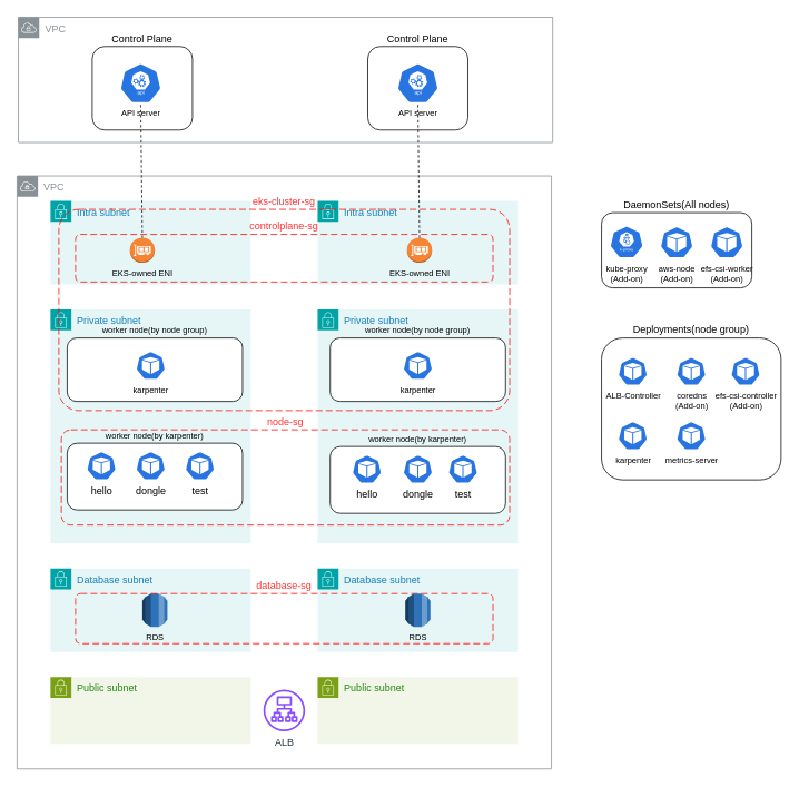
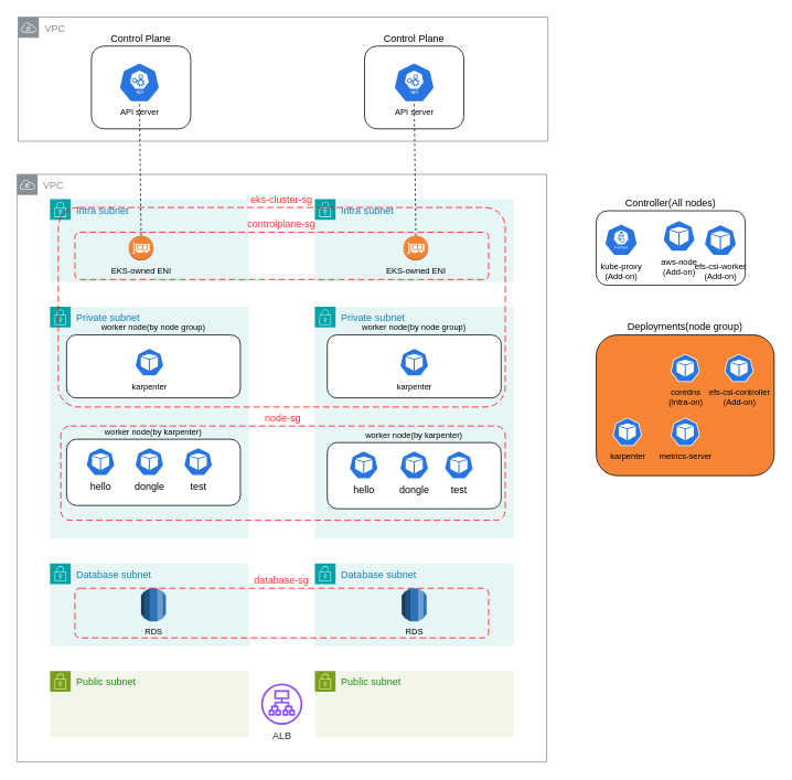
  <mxCell id="0" />
  <mxCell id="1" parent="0" />
  <mxCell id="2" value="VPC" style="sketch=0;outlineConnect=0;gradientColor=none;html=1;whiteSpace=wrap;fontSize=12;fontStyle=0;shape=mxgraph.aws4.group;grIcon=mxgraph.aws4.group_vpc;strokeColor=#879196;fillColor=none;verticalAlign=top;align=left;spacingLeft=30;fontColor=#879196;dashed=0;" vertex="1" parent="1"><mxGeometry x="20" y="210" width="640" height="710" as="geometry" /></mxCell>
  <mxCell id="3" value="Private subnet" style="points=[[0,0],[0.25,0],[0.5,0],[0.75,0],[1,0],[1,0.25],[1,0.5],[1,0.75],[1,1],[0.75,1],[0.5,1],[0.25,1],[0,1],[0,0.75],[0,0.5],[0,0.25]];outlineConnect=0;gradientColor=none;html=1;whiteSpace=wrap;fontSize=12;fontStyle=0;container=1;pointerEvents=0;collapsible=0;recursiveResize=0;shape=mxgraph.aws4.group;grIcon=mxgraph.aws4.group_security_group;grStroke=0;strokeColor=#00A4A6;fillColor=#E6F6F7;verticalAlign=top;align=left;spacingLeft=30;fontColor=#147EBA;dashed=0;" vertex="1" parent="1"><mxGeometry x="380" y="370" width="240" height="280" as="geometry" /></mxCell>
  <mxCell id="4" value="Private subnet" style="points=[[0,0],[0.25,0],[0.5,0],[0.75,0],[1,0],[1,0.25],[1,0.5],[1,0.75],[1,1],[0.75,1],[0.5,1],[0.25,1],[0,1],[0,0.75],[0,0.5],[0,0.25]];outlineConnect=0;gradientColor=none;html=1;whiteSpace=wrap;fontSize=12;fontStyle=0;container=1;pointerEvents=0;collapsible=0;recursiveResize=0;shape=mxgraph.aws4.group;grIcon=mxgraph.aws4.group_security_group;grStroke=0;strokeColor=#00A4A6;fillColor=#E6F6F7;verticalAlign=top;align=left;spacingLeft=30;fontColor=#147EBA;dashed=0;" vertex="1" parent="1"><mxGeometry x="60" y="370" width="240" height="280" as="geometry" /></mxCell>
  <mxCell id="5" value="worker node(by karpenter)" style="rounded=1;whiteSpace=wrap;html=1;fillColor=default;labelPosition=center;verticalLabelPosition=top;align=center;verticalAlign=bottom;fontSize=10;" vertex="1" parent="4"><mxGeometry x="20" y="160" width="210" height="80" as="geometry" /></mxCell>
  <mxCell id="6" value="Intra subnet" style="points=[[0,0],[0.25,0],[0.5,0],[0.75,0],[1,0],[1,0.25],[1,0.5],[1,0.75],[1,1],[0.75,1],[0.5,1],[0.25,1],[0,1],[0,0.75],[0,0.5],[0,0.25]];outlineConnect=0;gradientColor=none;html=1;whiteSpace=wrap;fontSize=12;fontStyle=0;container=1;pointerEvents=0;collapsible=0;recursiveResize=0;shape=mxgraph.aws4.group;grIcon=mxgraph.aws4.group_security_group;grStroke=0;strokeColor=#00A4A6;fillColor=#E6F6F7;verticalAlign=top;align=left;spacingLeft=30;fontColor=#147EBA;dashed=0;" vertex="1" parent="1"><mxGeometry x="380" y="240" width="240" height="100" as="geometry" /></mxCell>
  <mxCell id="7" value="EKS-owned ENI" style="outlineConnect=0;dashed=0;verticalLabelPosition=bottom;verticalAlign=top;align=center;html=1;shape=mxgraph.aws3.elastic_network_interface;fillColor=#F58534;gradientColor=none;fontSize=10;" vertex="1" parent="6"><mxGeometry x="107" y="44" width="30" height="30" as="geometry" /></mxCell>
  <mxCell id="8" value="Intra subnet" style="points=[[0,0],[0.25,0],[0.5,0],[0.75,0],[1,0],[1,0.25],[1,0.5],[1,0.75],[1,1],[0.75,1],[0.5,1],[0.25,1],[0,1],[0,0.75],[0,0.5],[0,0.25]];outlineConnect=0;gradientColor=none;html=1;whiteSpace=wrap;fontSize=12;fontStyle=0;container=1;pointerEvents=0;collapsible=0;recursiveResize=0;shape=mxgraph.aws4.group;grIcon=mxgraph.aws4.group_security_group;grStroke=0;strokeColor=#00A4A6;fillColor=#E6F6F7;verticalAlign=top;align=left;spacingLeft=30;fontColor=#147EBA;dashed=0;" vertex="1" parent="1"><mxGeometry x="60" y="240" width="240" height="100" as="geometry" /></mxCell>
  <mxCell id="9" value="EKS-owned ENI" style="outlineConnect=0;dashed=0;verticalLabelPosition=bottom;verticalAlign=top;align=center;html=1;shape=mxgraph.aws3.elastic_network_interface;fillColor=#F58534;gradientColor=none;fontSize=10;" vertex="1" parent="8"><mxGeometry x="95" y="44" width="30" height="30" as="geometry" /></mxCell>
  <mxCell id="10" value="eks-cluster-sg" style="rounded=1;arcSize=10;dashed=1;strokeColor=#ff0000;fillColor=none;gradientColor=none;dashPattern=8 4;strokeWidth=1;verticalAlign=bottom;labelPosition=center;verticalLabelPosition=top;align=center;fontColor=#FF3333;" vertex="1" parent="1"><mxGeometry x="70" y="250" width="540" height="241" as="geometry" /></mxCell>
  <mxCell id="11" value="controlplane-sg" style="rounded=1;arcSize=10;dashed=1;strokeColor=#ff0000;fillColor=none;gradientColor=none;dashPattern=8 4;strokeWidth=1;verticalAlign=bottom;labelPosition=center;verticalLabelPosition=top;align=center;fontColor=#FF3333;" vertex="1" parent="1"><mxGeometry x="90" y="280" width="500" height="57" as="geometry" /></mxCell>
  <mxCell id="12" value="Database subnet" style="points=[[0,0],[0.25,0],[0.5,0],[0.75,0],[1,0],[1,0.25],[1,0.5],[1,0.75],[1,1],[0.75,1],[0.5,1],[0.25,1],[0,1],[0,0.75],[0,0.5],[0,0.25]];outlineConnect=0;gradientColor=none;html=1;whiteSpace=wrap;fontSize=12;fontStyle=0;container=1;pointerEvents=0;collapsible=0;recursiveResize=0;shape=mxgraph.aws4.group;grIcon=mxgraph.aws4.group_security_group;grStroke=0;strokeColor=#00A4A6;fillColor=#E6F6F7;verticalAlign=top;align=left;spacingLeft=30;fontColor=#147EBA;dashed=0;" vertex="1" parent="1"><mxGeometry x="60" y="680" width="240" height="100" as="geometry" /></mxCell>
  <mxCell id="13" value="RDS" style="outlineConnect=0;dashed=0;verticalLabelPosition=bottom;verticalAlign=top;align=center;html=1;shape=mxgraph.aws3.rds;fillColor=#2E73B8;gradientColor=none;fontSize=10;" vertex="1" parent="12"><mxGeometry x="110" y="30" width="30" height="40" as="geometry" /></mxCell>
- <mxCell id="14" value="Deployments(node group)" style="rounded=1;whiteSpace=wrap;html=1;labelPosition=center;verticalLabelPosition=top;align=center;verticalAlign=bottom;" vertex="1" parent="1"><mxGeometry x="720" y="404" width="215" height="170" as="geometry" /></mxCell>
- <mxCell id="15" value="DaemonSets(All nodes)" style="rounded=1;whiteSpace=wrap;html=1;labelPosition=center;verticalLabelPosition=top;align=center;verticalAlign=bottom;" vertex="1" parent="1"><mxGeometry x="720" y="254" width="180" height="90" as="geometry" /></mxCell>
+ <mxCell id="14" value="Deployments(node group)" style="rounded=1;whiteSpace=wrap;html=1;labelPosition=center;verticalLabelPosition=top;align=center;verticalAlign=bottom;fillColor=#f58534;" vertex="1" parent="1"><mxGeometry x="720" y="404" width="215" height="170" as="geometry" /></mxCell>
+ <mxCell id="15" value="Controller(All nodes)" style="rounded=1;whiteSpace=wrap;html=1;labelPosition=center;verticalLabelPosition=top;align=center;verticalAlign=bottom;" vertex="1" parent="1"><mxGeometry x="720" y="254" width="180" height="90" as="geometry" /></mxCell>
  <mxCell id="16" value="VPC" style="sketch=0;outlineConnect=0;gradientColor=none;html=1;whiteSpace=wrap;fontSize=12;fontStyle=0;shape=mxgraph.aws4.group;grIcon=mxgraph.aws4.group_vpc;strokeColor=#879196;fillColor=none;verticalAlign=top;align=left;spacingLeft=30;fontColor=#879196;dashed=0;" vertex="1" parent="1"><mxGeometry x="21.5" y="20" width="640" height="150" as="geometry" /></mxCell>
  <mxCell id="17" value="Control Plane" style="rounded=1;whiteSpace=wrap;html=1;fillColor=default;labelPosition=center;verticalLabelPosition=top;align=center;verticalAlign=bottom;" vertex="1" parent="1"><mxGeometry x="440" y="55" width="120" height="100" as="geometry" /></mxCell>
  <mxCell id="18" value="Control Plane" style="rounded=1;whiteSpace=wrap;html=1;fillColor=default;labelPosition=center;verticalLabelPosition=top;align=center;verticalAlign=bottom;" vertex="1" parent="1"><mxGeometry x="110" y="55" width="120" height="100" as="geometry" /></mxCell>
  <mxCell id="19" value="API server" style="sketch=0;html=1;dashed=0;whitespace=wrap;fillColor=#2875E2;strokeColor=#ffffff;points=[[0.005,0.63,0],[0.1,0.2,0],[0.9,0.2,0],[0.5,0,0],[0.995,0.63,0],[0.72,0.99,0],[0.5,1,0],[0.28,0.99,0]];verticalLabelPosition=bottom;align=center;verticalAlign=top;shape=mxgraph.kubernetes.icon;prIcon=api;fontSize=10;" vertex="1" parent="1"><mxGeometry x="143" y="75" width="50" height="48" as="geometry" /></mxCell>
  <mxCell id="20" value="API server" style="sketch=0;html=1;dashed=0;whitespace=wrap;fillColor=#2875E2;strokeColor=#ffffff;points=[[0.005,0.63,0],[0.1,0.2,0],[0.9,0.2,0],[0.5,0,0],[0.995,0.63,0],[0.72,0.99,0],[0.5,1,0],[0.28,0.99,0]];verticalLabelPosition=bottom;align=center;verticalAlign=top;shape=mxgraph.kubernetes.icon;prIcon=api;fontSize=10;" vertex="1" parent="1"><mxGeometry x="475" y="75" width="50" height="48" as="geometry" /></mxCell>
  <mxCell id="21" value="Public subnet" style="points=[[0,0],[0.25,0],[0.5,0],[0.75,0],[1,0],[1,0.25],[1,0.5],[1,0.75],[1,1],[0.75,1],[0.5,1],[0.25,1],[0,1],[0,0.75],[0,0.5],[0,0.25]];outlineConnect=0;gradientColor=none;html=1;whiteSpace=wrap;fontSize=12;fontStyle=0;container=1;pointerEvents=0;collapsible=0;recursiveResize=0;shape=mxgraph.aws4.group;grIcon=mxgraph.aws4.group_security_group;grStroke=0;strokeColor=#7AA116;fillColor=#F2F6E8;verticalAlign=top;align=left;spacingLeft=30;fontColor=#248814;dashed=0;" vertex="1" parent="1"><mxGeometry x="60" y="810" width="240" height="80" as="geometry" /></mxCell>
  <mxCell id="22" value="Public subnet" style="points=[[0,0],[0.25,0],[0.5,0],[0.75,0],[1,0],[1,0.25],[1,0.5],[1,0.75],[1,1],[0.75,1],[0.5,1],[0.25,1],[0,1],[0,0.75],[0,0.5],[0,0.25]];outlineConnect=0;gradientColor=none;html=1;whiteSpace=wrap;fontSize=12;fontStyle=0;container=1;pointerEvents=0;collapsible=0;recursiveResize=0;shape=mxgraph.aws4.group;grIcon=mxgraph.aws4.group_security_group;grStroke=0;strokeColor=#7AA116;fillColor=#F2F6E8;verticalAlign=top;align=left;spacingLeft=30;fontColor=#248814;dashed=0;" vertex="1" parent="1"><mxGeometry x="380" y="810" width="240" height="80" as="geometry" /></mxCell>
  <mxCell id="23" value="Database subnet" style="points=[[0,0],[0.25,0],[0.5,0],[0.75,0],[1,0],[1,0.25],[1,0.5],[1,0.75],[1,1],[0.75,1],[0.5,1],[0.25,1],[0,1],[0,0.75],[0,0.5],[0,0.25]];outlineConnect=0;gradientColor=none;html=1;whiteSpace=wrap;fontSize=12;fontStyle=0;container=1;pointerEvents=0;collapsible=0;recursiveResize=0;shape=mxgraph.aws4.group;grIcon=mxgraph.aws4.group_security_group;grStroke=0;strokeColor=#00A4A6;fillColor=#E6F6F7;verticalAlign=top;align=left;spacingLeft=30;fontColor=#147EBA;dashed=0;" vertex="1" parent="1"><mxGeometry x="380" y="680" width="240" height="100" as="geometry" /></mxCell>
  <mxCell id="24" value="database-sg" style="rounded=1;arcSize=10;dashed=1;strokeColor=#ff0000;fillColor=none;gradientColor=none;dashPattern=8 4;strokeWidth=1;verticalAlign=bottom;labelPosition=center;verticalLabelPosition=top;align=center;fontColor=#FF3333;" vertex="1" parent="23"><mxGeometry x="-290" y="30" width="500" height="60" as="geometry" /></mxCell>
  <mxCell id="25" value="worker node(by node group)" style="rounded=1;whiteSpace=wrap;html=1;fillColor=default;labelPosition=center;verticalLabelPosition=top;align=center;verticalAlign=bottom;fontSize=10;" vertex="1" parent="1"><mxGeometry x="80" y="404" width="210" height="76" as="geometry" /></mxCell>
  <mxCell id="26" value="worker node(by node group)" style="rounded=1;whiteSpace=wrap;html=1;fillColor=default;labelPosition=center;verticalLabelPosition=top;align=center;verticalAlign=bottom;fontSize=10;" vertex="1" parent="1"><mxGeometry x="395" y="404" width="210" height="76" as="geometry" /></mxCell>
- <mxCell id="27" value="ALB-Controller" style="sketch=0;html=1;dashed=0;whitespace=wrap;fillColor=#2875E2;strokeColor=#ffffff;points=[[0.005,0.63,0],[0.1,0.2,0],[0.9,0.2,0],[0.5,0,0],[0.995,0.63,0],[0.72,0.99,0],[0.5,1,0],[0.28,0.99,0]];verticalLabelPosition=bottom;align=center;verticalAlign=top;shape=mxgraph.kubernetes.icon;prIcon=pod;fontSize=10;" vertex="1" parent="1"><mxGeometry x="735" y="427" width="45" height="34" as="geometry" /></mxCell>
  <mxCell id="28" value="kube-proxy&lt;br&gt;(Add-on)" style="sketch=0;html=1;dashed=0;whitespace=wrap;fillColor=#2875E2;strokeColor=#ffffff;points=[[0.005,0.63,0],[0.1,0.2,0],[0.9,0.2,0],[0.5,0,0],[0.995,0.63,0],[0.72,0.99,0],[0.5,1,0],[0.28,0.99,0]];verticalLabelPosition=bottom;align=center;verticalAlign=top;shape=mxgraph.kubernetes.icon;prIcon=k_proxy;fontSize=10;" vertex="1" parent="1"><mxGeometry x="730" y="269.5" width="40" height="39" as="geometry" /></mxCell>
  <mxCell id="29" value="efs-csi-worker&lt;br&gt;(Add-on)" style="sketch=0;html=1;dashed=0;whitespace=wrap;fillColor=#2875E2;strokeColor=#ffffff;points=[[0.005,0.63,0],[0.1,0.2,0],[0.9,0.2,0],[0.5,0,0],[0.995,0.63,0],[0.72,0.99,0],[0.5,1,0],[0.28,0.99,0]];verticalLabelPosition=bottom;align=center;verticalAlign=top;shape=mxgraph.kubernetes.icon;prIcon=pod;fontSize=10;" vertex="1" parent="1"><mxGeometry x="850" y="270.5" width="40" height="38" as="geometry" /></mxCell>
- <mxCell id="30" value="aws-node&lt;br&gt;(Add-on)" style="sketch=0;html=1;dashed=0;whitespace=wrap;fillColor=#2875E2;strokeColor=#ffffff;points=[[0.005,0.63,0],[0.1,0.2,0],[0.9,0.2,0],[0.5,0,0],[0.995,0.63,0],[0.72,0.99,0],[0.5,1,0],[0.28,0.99,0]];verticalLabelPosition=bottom;align=center;verticalAlign=top;shape=mxgraph.kubernetes.icon;prIcon=pod;fontSize=10;" vertex="1" parent="1"><mxGeometry x="790" y="270.5" width="40" height="38" as="geometry" /></mxCell>
- <mxCell id="31" value="coredns&lt;br&gt;(Add-on)" style="sketch=0;html=1;dashed=0;whitespace=wrap;fillColor=#2875E2;strokeColor=#ffffff;points=[[0.005,0.63,0],[0.1,0.2,0],[0.9,0.2,0],[0.5,0,0],[0.995,0.63,0],[0.72,0.99,0],[0.5,1,0],[0.28,0.99,0]];verticalLabelPosition=bottom;align=center;verticalAlign=top;shape=mxgraph.kubernetes.icon;prIcon=pod;fontSize=10;" vertex="1" parent="1"><mxGeometry x="805" y="427" width="45" height="34" as="geometry" /></mxCell>
+ <mxCell id="30" value="aws-node&lt;br&gt;(Add-on)" style="sketch=0;html=1;dashed=0;whitespace=wrap;fillColor=#2875E2;strokeColor=#ffffff;points=[[0.005,0.63,0],[0.1,0.2,0],[0.9,0.2,0],[0.5,0,0],[0.995,0.63,0],[0.72,0.99,0],[0.5,1,0],[0.28,0.99,0]];verticalLabelPosition=bottom;align=center;verticalAlign=top;shape=mxgraph.kubernetes.icon;prIcon=pod;fontSize=10;" vertex="1" parent="1"><mxGeometry x="800" y="265.5" width="40" height="38" as="geometry" /></mxCell>
+ <mxCell id="31" value="coredns&lt;br&gt;(Intra-on)" style="sketch=0;html=1;dashed=0;whitespace=wrap;fillColor=#2875E2;strokeColor=#ffffff;points=[[0.005,0.63,0],[0.1,0.2,0],[0.9,0.2,0],[0.5,0,0],[0.995,0.63,0],[0.72,0.99,0],[0.5,1,0],[0.28,0.99,0]];verticalLabelPosition=bottom;align=center;verticalAlign=top;shape=mxgraph.kubernetes.icon;prIcon=pod;fontSize=10;" vertex="1" parent="1"><mxGeometry x="805" y="427" width="45" height="34" as="geometry" /></mxCell>
  <mxCell id="32" value="efs-csi-controller&lt;br&gt;(Add-on)" style="sketch=0;html=1;dashed=0;whitespace=wrap;fillColor=#2875E2;strokeColor=#ffffff;points=[[0.005,0.63,0],[0.1,0.2,0],[0.9,0.2,0],[0.5,0,0],[0.995,0.63,0],[0.72,0.99,0],[0.5,1,0],[0.28,0.99,0]];verticalLabelPosition=bottom;align=center;verticalAlign=top;shape=mxgraph.kubernetes.icon;prIcon=pod;fontSize=10;" vertex="1" parent="1"><mxGeometry x="870" y="427" width="45" height="34" as="geometry" /></mxCell>
  <mxCell id="33" value="karpenter" style="sketch=0;html=1;dashed=0;whitespace=wrap;fillColor=#2875E2;strokeColor=#ffffff;points=[[0.005,0.63,0],[0.1,0.2,0],[0.9,0.2,0],[0.5,0,0],[0.995,0.63,0],[0.72,0.99,0],[0.5,1,0],[0.28,0.99,0]];verticalLabelPosition=bottom;align=center;verticalAlign=top;shape=mxgraph.kubernetes.icon;prIcon=pod;fontSize=10;" vertex="1" parent="1"><mxGeometry x="735" y="504" width="45" height="34" as="geometry" /></mxCell>
  <mxCell id="34" value="metrics-server" style="sketch=0;html=1;dashed=0;whitespace=wrap;fillColor=#2875E2;strokeColor=#ffffff;points=[[0.005,0.63,0],[0.1,0.2,0],[0.9,0.2,0],[0.5,0,0],[0.995,0.63,0],[0.72,0.99,0],[0.5,1,0],[0.28,0.99,0]];verticalLabelPosition=bottom;align=center;verticalAlign=top;shape=mxgraph.kubernetes.icon;prIcon=pod;fontSize=10;" vertex="1" parent="1"><mxGeometry x="805" y="504" width="45" height="34" as="geometry" /></mxCell>
  <mxCell id="35" value="karpenter" style="sketch=0;html=1;dashed=0;whitespace=wrap;fillColor=#2875E2;strokeColor=#ffffff;points=[[0.005,0.63,0],[0.1,0.2,0],[0.9,0.2,0],[0.5,0,0],[0.995,0.63,0],[0.72,0.99,0],[0.5,1,0],[0.28,0.99,0]];verticalLabelPosition=bottom;align=center;verticalAlign=top;shape=mxgraph.kubernetes.icon;prIcon=pod;fontSize=10;" vertex="1" parent="1"><mxGeometry x="157.5" y="420" width="45" height="34" as="geometry" /></mxCell>
  <mxCell id="36" value="karpenter" style="sketch=0;html=1;dashed=0;whitespace=wrap;fillColor=#2875E2;strokeColor=#ffffff;points=[[0.005,0.63,0],[0.1,0.2,0],[0.9,0.2,0],[0.5,0,0],[0.995,0.63,0],[0.72,0.99,0],[0.5,1,0],[0.28,0.99,0]];verticalLabelPosition=bottom;align=center;verticalAlign=top;shape=mxgraph.kubernetes.icon;prIcon=pod;fontSize=10;" vertex="1" parent="1"><mxGeometry x="477.5" y="420" width="45" height="34" as="geometry" /></mxCell>
  <mxCell id="37" value="ALB" style="sketch=0;outlineConnect=0;fontColor=#232F3E;gradientColor=none;fillColor=#8C4FFF;strokeColor=none;dashed=0;verticalLabelPosition=bottom;verticalAlign=top;align=center;html=1;fontSize=12;fontStyle=0;aspect=fixed;pointerEvents=1;shape=mxgraph.aws4.application_load_balancer;" vertex="1" parent="1"><mxGeometry x="315" y="825" width="50" height="50" as="geometry" /></mxCell>
  <mxCell id="38" value="worker node(by karpenter)" style="rounded=1;whiteSpace=wrap;html=1;fillColor=default;labelPosition=center;verticalLabelPosition=top;align=center;verticalAlign=bottom;fontSize=10;" vertex="1" parent="1"><mxGeometry x="395" y="534" width="210" height="80" as="geometry" /></mxCell>
  <mxCell id="39" value="" style="endArrow=none;dashed=1;html=1;rounded=0;entryX=0.5;entryY=1;entryDx=0;entryDy=0;entryPerimeter=0;exitX=0.5;exitY=0;exitDx=0;exitDy=0;exitPerimeter=0;" edge="1" parent="1" source="9" target="19"><mxGeometry width="50" height="50" relative="1" as="geometry"><mxPoint x="165" y="278" as="sourcePoint" /><mxPoint x="580" y="80" as="targetPoint" /></mxGeometry></mxCell>
  <mxCell id="40" value="" style="endArrow=none;dashed=1;html=1;rounded=0;exitX=0.5;exitY=0;exitDx=0;exitDy=0;exitPerimeter=0;entryX=0.5;entryY=1;entryDx=0;entryDy=0;entryPerimeter=0;" edge="1" parent="1" source="7" target="20"><mxGeometry width="50" height="50" relative="1" as="geometry"><mxPoint x="530" y="130" as="sourcePoint" /><mxPoint x="580" y="80" as="targetPoint" /></mxGeometry></mxCell>
  <mxCell id="41" value="RDS" style="outlineConnect=0;dashed=0;verticalLabelPosition=bottom;verticalAlign=top;align=center;html=1;shape=mxgraph.aws3.rds;fillColor=#2E73B8;gradientColor=none;fontSize=10;" vertex="1" parent="1"><mxGeometry x="485" y="710" width="30" height="40" as="geometry" /></mxCell>
  <mxCell id="42" value="hello" style="sketch=0;html=1;dashed=0;whitespace=wrap;fillColor=#2875E2;strokeColor=#ffffff;points=[[0.005,0.63,0],[0.1,0.2,0],[0.9,0.2,0],[0.5,0,0],[0.995,0.63,0],[0.72,0.99,0],[0.5,1,0],[0.28,0.99,0]];verticalLabelPosition=bottom;align=center;verticalAlign=top;shape=mxgraph.kubernetes.icon;prIcon=pod" vertex="1" parent="1"><mxGeometry x="102" y="540" width="38" height="34" as="geometry" /></mxCell>
  <mxCell id="43" value="hello" style="sketch=0;html=1;dashed=0;whitespace=wrap;fillColor=#2875E2;strokeColor=#ffffff;points=[[0.005,0.63,0],[0.1,0.2,0],[0.9,0.2,0],[0.5,0,0],[0.995,0.63,0],[0.72,0.99,0],[0.5,1,0],[0.28,0.99,0]];verticalLabelPosition=bottom;align=center;verticalAlign=top;shape=mxgraph.kubernetes.icon;prIcon=pod" vertex="1" parent="1"><mxGeometry x="420" y="544" width="38" height="34" as="geometry" /></mxCell>
  <mxCell id="44" value="dongle" style="sketch=0;html=1;dashed=0;whitespace=wrap;fillColor=#2875E2;strokeColor=#ffffff;points=[[0.005,0.63,0],[0.1,0.2,0],[0.9,0.2,0],[0.5,0,0],[0.995,0.63,0],[0.72,0.99,0],[0.5,1,0],[0.28,0.99,0]];verticalLabelPosition=bottom;align=center;verticalAlign=top;shape=mxgraph.kubernetes.icon;prIcon=pod" vertex="1" parent="1"><mxGeometry x="161" y="540" width="38" height="34" as="geometry" /></mxCell>
  <mxCell id="45" value="dongle" style="sketch=0;html=1;dashed=0;whitespace=wrap;fillColor=#2875E2;strokeColor=#ffffff;points=[[0.005,0.63,0],[0.1,0.2,0],[0.9,0.2,0],[0.5,0,0],[0.995,0.63,0],[0.72,0.99,0],[0.5,1,0],[0.28,0.99,0]];verticalLabelPosition=bottom;align=center;verticalAlign=top;shape=mxgraph.kubernetes.icon;prIcon=pod" vertex="1" parent="1"><mxGeometry x="481" y="544" width="38" height="34" as="geometry" /></mxCell>
  <mxCell id="46" value="test" style="sketch=0;html=1;dashed=0;whitespace=wrap;fillColor=#2875E2;strokeColor=#ffffff;points=[[0.005,0.63,0],[0.1,0.2,0],[0.9,0.2,0],[0.5,0,0],[0.995,0.63,0],[0.72,0.99,0],[0.5,1,0],[0.28,0.99,0]];verticalLabelPosition=bottom;align=center;verticalAlign=top;shape=mxgraph.kubernetes.icon;prIcon=pod" vertex="1" parent="1"><mxGeometry x="220" y="540" width="38" height="34" as="geometry" /></mxCell>
  <mxCell id="47" value="test" style="sketch=0;html=1;dashed=0;whitespace=wrap;fillColor=#2875E2;strokeColor=#ffffff;points=[[0.005,0.63,0],[0.1,0.2,0],[0.9,0.2,0],[0.5,0,0],[0.995,0.63,0],[0.72,0.99,0],[0.5,1,0],[0.28,0.99,0]];verticalLabelPosition=bottom;align=center;verticalAlign=top;shape=mxgraph.kubernetes.icon;prIcon=pod" vertex="1" parent="1"><mxGeometry x="535" y="544" width="38" height="34" as="geometry" /></mxCell>
  <mxCell id="48" value="node-sg" style="rounded=1;arcSize=10;dashed=1;strokeColor=#ff0000;fillColor=none;gradientColor=none;dashPattern=8 4;strokeWidth=1;verticalAlign=bottom;labelPosition=center;verticalLabelPosition=top;align=center;fontColor=#FF3333;" vertex="1" parent="1"><mxGeometry x="73" y="514" width="537" height="114" as="geometry" /></mxCell>
